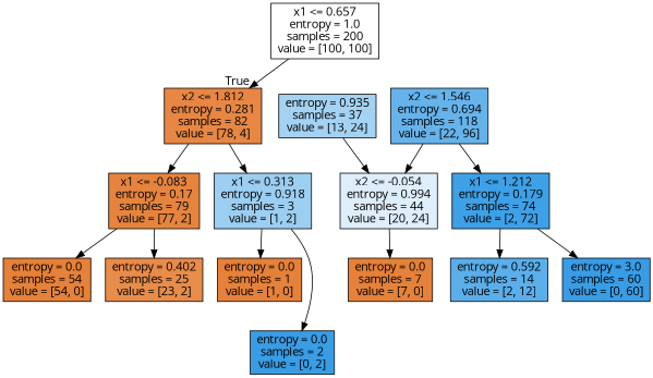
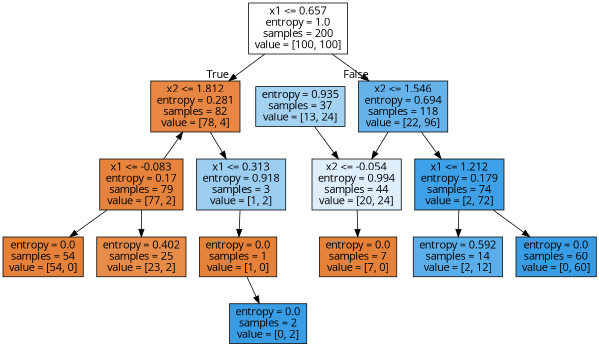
  digraph {
    fontname="Open Sans"
    node [color=black fillcolor="#e58139ff" fontname="Open Sans" shape=box style=filled]
    edge [fontname="Open Sans"]
    n1 [fillcolor="#e5813900" label="x1 <= 0.657\nentropy = 1.0\nsamples = 200\nvalue = [100, 100]"]
    n2 [fillcolor="#e58139f2" label="x2 <= 1.812\nentropy = 0.281\nsamples = 82\nvalue = [78, 4]"]
    n3 [fillcolor="#399de5c5" label="x2 <= 1.546\nentropy = 0.694\nsamples = 118\nvalue = [22, 96]"]
    n4 [fillcolor="#e58139f8" label="x1 <= -0.083\nentropy = 0.17\nsamples = 79\nvalue = [77, 2]"]
    n5 [fillcolor="#399de57f" label="x1 <= 0.313\nentropy = 0.918\nsamples = 3\nvalue = [1, 2]"]
    n6 [fillcolor="#399de52a" label="x2 <= -0.054\nentropy = 0.994\nsamples = 44\nvalue = [20, 24]"]
    n7 [fillcolor="#399de5f8" label="x1 <= 1.212\nentropy = 0.179\nsamples = 74\nvalue = [2, 72]"]
    n8 [label="entropy = 0.0\nsamples = 54\nvalue = [54, 0]"]
    n9 [fillcolor="#e58139e9" label="entropy = 0.402\nsamples = 25\nvalue = [23, 2]"]
    n10 [label="entropy = 0.0\nsamples = 1\nvalue = [1, 0]"]
    n11 [fillcolor="#399de5ff" label="entropy = 0.0\nsamples = 2\nvalue = [0, 2]"]
    n12 [label="entropy = 0.0\nsamples = 7\nvalue = [7, 0]"]
    n13 [fillcolor="#399de5d4" label="entropy = 0.592\nsamples = 14\nvalue = [2, 12]"]
-   n14 [fillcolor="#399de5ff" label="entropy = 3.0\nsamples = 60\nvalue = [0, 60]"]
+   n14 [fillcolor="#399de5ff" label="entropy = 0.0\nsamples = 60\nvalue = [0, 60]"]
    n15 [fillcolor="#399de575" label="entropy = 0.935\nsamples = 37\nvalue = [13, 24]"]
    n1 -> n2 [headlabel=True labelangle=45 labeldistance=2.5]
-   n2 -> n4
+   n1 -> n3 [headlabel=False labelangle=-45 labeldistance=2.5]
+   n4 -> n2
    n2 -> n5
    n3 -> n6
    n3 -> n7
    n4 -> n8
    n4 -> n9
    n5 -> n10
-   n5 -> n11
+   n10 -> n11
    n6 -> n12
    n7 -> n13
    n7 -> n14
    n15 -> n6
  }
